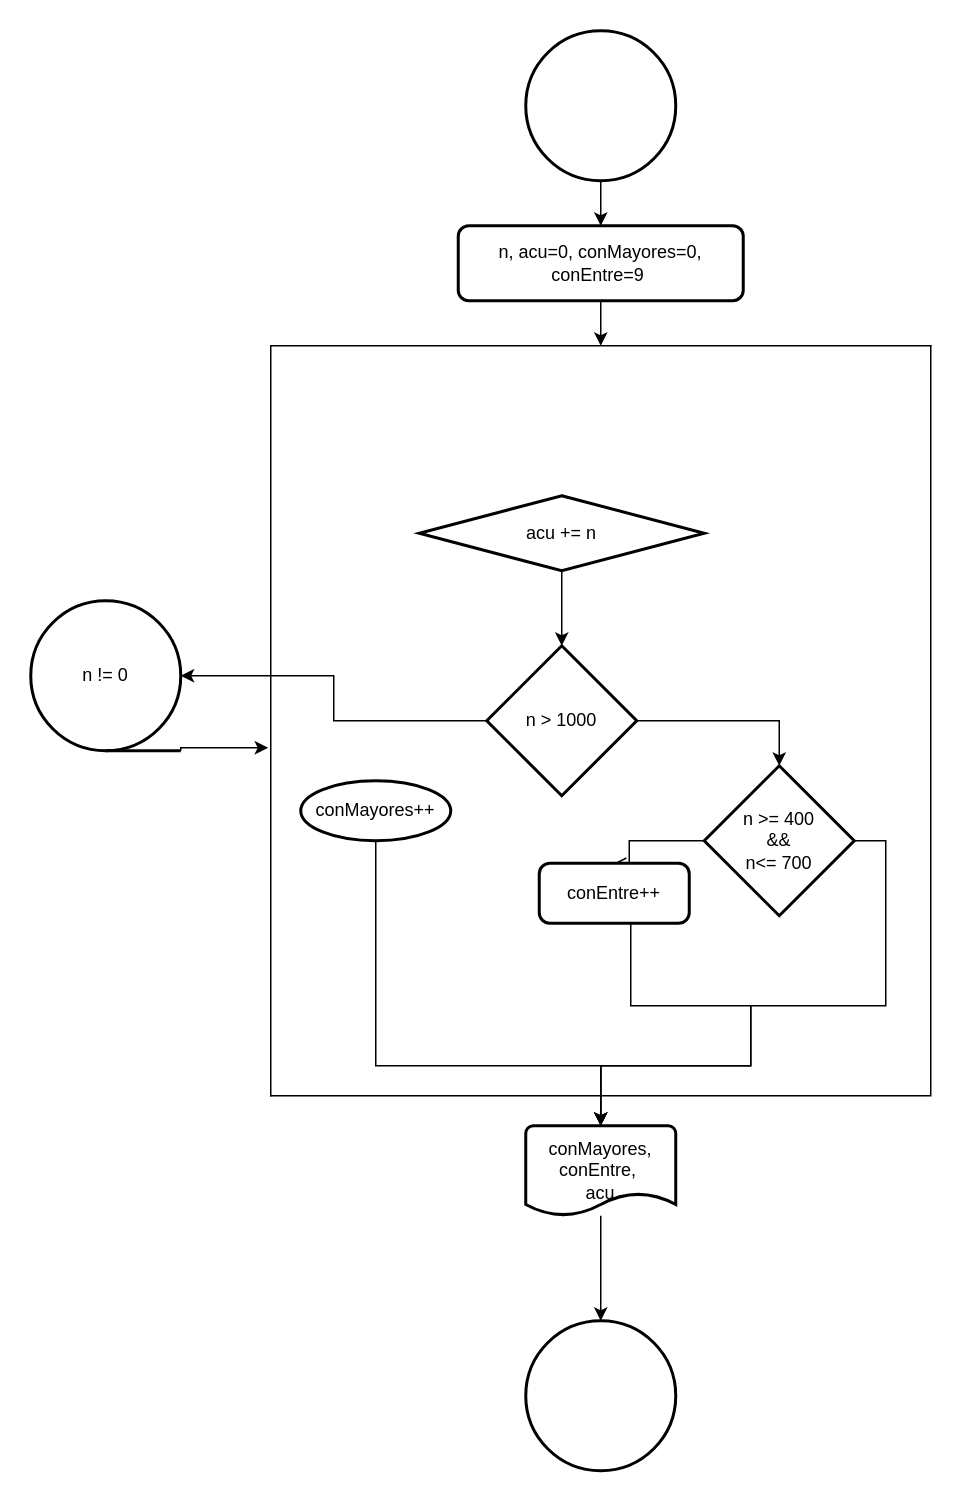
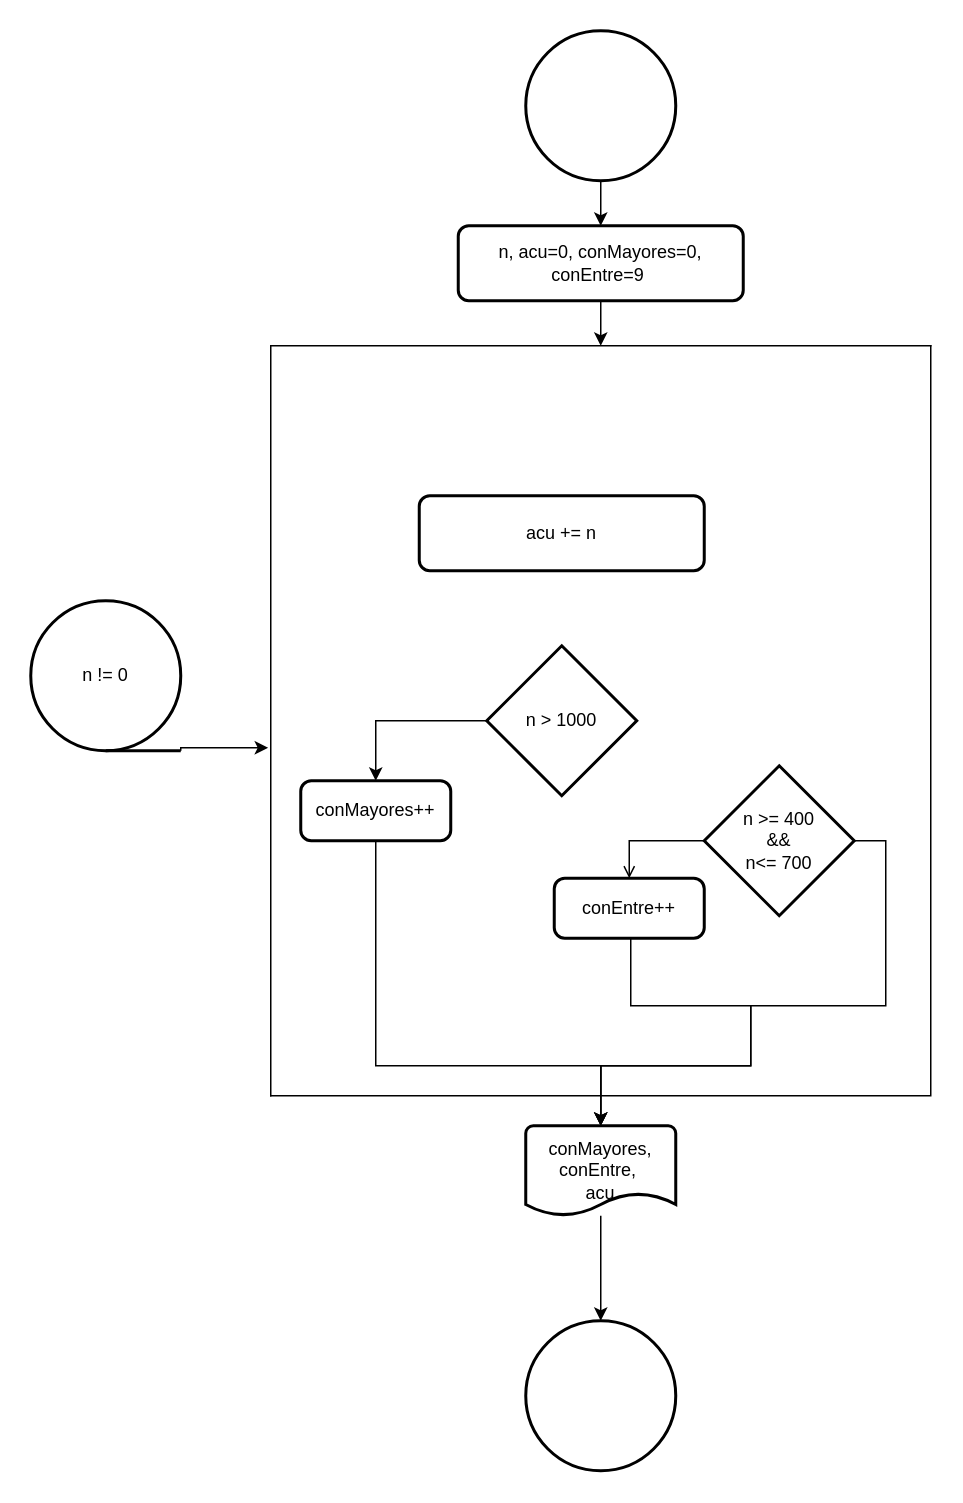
  <mxCell id="0" />
  <mxCell id="1" parent="0" />
  <mxCell id="2" style="edgeStyle=orthogonalEdgeStyle;rounded=0;orthogonalLoop=1;jettySize=auto;html=1;entryX=0.5;entryY=0;entryDx=0;entryDy=0;" parent="1" source="3" target="8" edge="1"><mxGeometry relative="1" as="geometry" /></mxCell>
  <mxCell id="3" value="" style="strokeWidth=2;html=1;shape=mxgraph.flowchart.start_2;whiteSpace=wrap;" parent="1" vertex="1"><mxGeometry x="350" width="100" height="100" as="geometry" y="20" /></mxCell>
  <mxCell id="4" value="" style="strokeWidth=2;html=1;shape=mxgraph.flowchart.start_2;whiteSpace=wrap;" parent="1" vertex="1"><mxGeometry x="350" y="880" width="100" height="100" as="geometry" /></mxCell>
  <mxCell id="5" style="edgeStyle=orthogonalEdgeStyle;rounded=0;orthogonalLoop=1;jettySize=auto;html=1;exitX=1;exitY=1;exitDx=0;exitDy=0;exitPerimeter=0;entryX=-0.004;entryY=0.536;entryDx=0;entryDy=0;entryPerimeter=0;" parent="1" source="6" target="24" edge="1"><mxGeometry relative="1" as="geometry"><Array as="points"><mxPoint x="120" y="498" /></Array></mxGeometry></mxCell>
  <mxCell id="6" value="n != 0" style="strokeWidth=2;html=1;shape=mxgraph.flowchart.sequential_data;whiteSpace=wrap;" parent="1" vertex="1"><mxGeometry x="20" y="400" width="100" height="100" as="geometry" /></mxCell>
  <mxCell id="7" style="edgeStyle=orthogonalEdgeStyle;rounded=0;orthogonalLoop=1;jettySize=auto;html=1;" parent="1" source="8" target="23" edge="1"><mxGeometry relative="1" as="geometry" /></mxCell>
  <mxCell id="8" value="n, acu=0, conMayores=0, conEntre=9&amp;nbsp;" style="rounded=1;whiteSpace=wrap;html=1;absoluteArcSize=1;arcSize=14;strokeWidth=2;" parent="1" vertex="1"><mxGeometry x="305" y="150" width="190" height="50" as="geometry" /></mxCell>
- <mxCell id="9" style="edgeStyle=orthogonalEdgeStyle;rounded=0;orthogonalLoop=1;jettySize=auto;html=1;entryX=0.5;entryY=0;entryDx=0;entryDy=0;entryPerimeter=0;" parent="1" source="10" target="13" edge="1"><mxGeometry relative="1" as="geometry" /></mxCell>
- <mxCell id="10" value="acu += n&lt;br&gt;" style="rhombus;whiteSpace=wrap;html=1;absoluteArcSize=1;arcSize=14;strokeWidth=2;" parent="1" vertex="1"><mxGeometry x="279" y="330" width="190" height="50" as="geometry" /></mxCell>
- <mxCell id="11" style="edgeStyle=orthogonalEdgeStyle;rounded=0;orthogonalLoop=1;jettySize=auto;html=1;" parent="1" source="13" target="6" edge="1"><mxGeometry relative="1" as="geometry" /></mxCell>
- <mxCell id="12" style="edgeStyle=orthogonalEdgeStyle;rounded=0;orthogonalLoop=1;jettySize=auto;html=1;entryX=0.5;entryY=0;entryDx=0;entryDy=0;entryPerimeter=0;" parent="1" source="13" target="18" edge="1"><mxGeometry relative="1" as="geometry" /></mxCell>
+ <mxCell id="10" value="acu += n&lt;br&gt;" style="rounded=1;whiteSpace=wrap;html=1;absoluteArcSize=1;arcSize=14;strokeWidth=2;" parent="1" vertex="1"><mxGeometry x="279" y="330" width="190" height="50" as="geometry" /></mxCell>
+ <mxCell id="11" style="edgeStyle=orthogonalEdgeStyle;rounded=0;orthogonalLoop=1;jettySize=auto;html=1;entryX=0.5;entryY=0;entryDx=0;entryDy=0;" parent="1" source="13" target="15" edge="1"><mxGeometry relative="1" as="geometry" /></mxCell>
  <mxCell id="13" value="n &amp;gt; 1000" style="strokeWidth=2;html=1;shape=mxgraph.flowchart.decision;whiteSpace=wrap;" parent="1" vertex="1"><mxGeometry x="324" y="430" width="100" height="100" as="geometry" /></mxCell>
  <mxCell id="14" style="edgeStyle=orthogonalEdgeStyle;rounded=0;orthogonalLoop=1;jettySize=auto;html=1;" parent="1" source="15" edge="1"><mxGeometry relative="1" as="geometry"><mxPoint x="400" y="750" as="targetPoint" /><Array as="points"><mxPoint x="250" y="710" /><mxPoint x="400" y="710" /><mxPoint x="400" y="750" /></Array></mxGeometry></mxCell>
- <mxCell id="15" value="conMayores++" style="ellipse;whiteSpace=wrap;html=1;absoluteArcSize=1;arcSize=14;strokeWidth=2;" parent="1" vertex="1"><mxGeometry x="200" y="520" width="100" height="40" as="geometry" /></mxCell>
+ <mxCell id="15" value="conMayores++" style="rounded=1;whiteSpace=wrap;html=1;absoluteArcSize=1;arcSize=14;strokeWidth=2;" parent="1" vertex="1"><mxGeometry x="200" y="520" width="100" height="40" as="geometry" /></mxCell>
  <mxCell id="16" style="edgeStyle=orthogonalEdgeStyle;rounded=0;orthogonalLoop=1;jettySize=auto;html=1;entryX=0.5;entryY=0;entryDx=0;entryDy=0;endArrow=open;" parent="1" source="18" target="20" edge="1"><mxGeometry relative="1" as="geometry"><Array as="points"><mxPoint x="419" y="560" /></Array></mxGeometry></mxCell>
  <mxCell id="17" style="edgeStyle=orthogonalEdgeStyle;rounded=0;orthogonalLoop=1;jettySize=auto;html=1;" parent="1" source="18" edge="1"><mxGeometry relative="1" as="geometry"><mxPoint x="400" y="750" as="targetPoint" /><Array as="points"><mxPoint x="590" y="560" /><mxPoint x="590" y="670" /><mxPoint x="500" y="670" /><mxPoint x="500" y="710" /><mxPoint x="400" y="710" /><mxPoint x="400" y="750" /></Array></mxGeometry></mxCell>
  <mxCell id="18" value="n &amp;gt;= 400&lt;br&gt;&amp;amp;&amp;amp;&lt;br&gt;n&amp;lt;= 700" style="strokeWidth=2;html=1;shape=mxgraph.flowchart.decision;whiteSpace=wrap;" parent="1" vertex="1"><mxGeometry x="469" y="510" width="100" height="100" as="geometry" /></mxCell>
  <mxCell id="19" style="edgeStyle=orthogonalEdgeStyle;rounded=0;orthogonalLoop=1;jettySize=auto;html=1;" parent="1" source="20" edge="1"><mxGeometry relative="1" as="geometry"><mxPoint x="400" y="750" as="targetPoint" /><Array as="points"><mxPoint x="420" y="670" /><mxPoint x="500" y="670" /><mxPoint x="500" y="710" /><mxPoint x="400" y="710" /><mxPoint x="400" y="750" /></Array></mxGeometry></mxCell>
- <mxCell id="20" value="conEntre++" style="rounded=1;whiteSpace=wrap;html=1;absoluteArcSize=1;arcSize=14;strokeWidth=2;" parent="1" vertex="1"><mxGeometry x="359" y="575" width="100" height="40" as="geometry" /></mxCell>
+ <mxCell id="20" value="conEntre++" style="rounded=1;whiteSpace=wrap;html=1;absoluteArcSize=1;arcSize=14;strokeWidth=2;" parent="1" vertex="1"><mxGeometry x="369" y="585" width="100" height="40" as="geometry" /></mxCell>
  <mxCell id="21" style="edgeStyle=orthogonalEdgeStyle;rounded=0;orthogonalLoop=1;jettySize=auto;html=1;" parent="1" source="22" target="4" edge="1"><mxGeometry relative="1" as="geometry" /></mxCell>
  <mxCell id="22" value="conMayores, conEntre,&amp;nbsp;&lt;br&gt;acu" style="strokeWidth=2;html=1;shape=mxgraph.flowchart.document2;whiteSpace=wrap;size=0.25;" parent="1" vertex="1"><mxGeometry x="350" y="750" width="100" height="60" as="geometry" /></mxCell>
  <mxCell id="23" value="" style="shape=partialRectangle;whiteSpace=wrap;html=1;bottom=0;right=0;fillColor=none;" parent="1" vertex="1"><mxGeometry x="180" y="230" width="440" height="500" as="geometry" /></mxCell>
  <mxCell id="24" value="" style="shape=partialRectangle;whiteSpace=wrap;html=1;top=0;left=0;fillColor=none;" parent="1" vertex="1"><mxGeometry x="180" y="230" width="440" height="500" as="geometry" /></mxCell>
